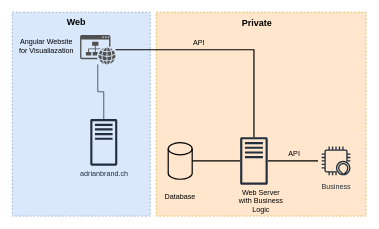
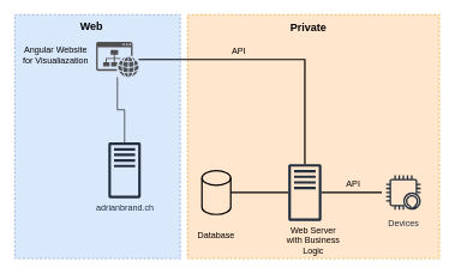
  <mxCell id="0" />
  <mxCell id="1" parent="0" />
  <mxCell id="2" value="" style="rounded=0;whiteSpace=wrap;html=1;dashed=1;fillColor=#ffe6cc;strokeColor=#d79b00;" parent="1" vertex="1"><mxGeometry x="260" y="20" width="350" height="340" as="geometry" /></mxCell>
  <mxCell id="3" value="&lt;b style=&quot;font-size: 15px;&quot;&gt;Private&lt;/b&gt;" style="text;html=1;strokeColor=none;fillColor=none;align=center;verticalAlign=middle;whiteSpace=wrap;rounded=0;dashed=1;fontSize=15;" parent="1" vertex="1"><mxGeometry x="408" y="27" width="40" height="20" as="geometry" /></mxCell>
  <mxCell id="4" value="" style="rounded=0;whiteSpace=wrap;html=1;dashed=1;fillColor=#dae8fc;strokeColor=#6c8ebf;" parent="1" vertex="1"><mxGeometry x="20" y="20" width="230" height="340" as="geometry" /></mxCell>
  <mxCell id="5" style="edgeStyle=orthogonalEdgeStyle;rounded=0;orthogonalLoop=1;jettySize=auto;html=1;endArrow=none;endFill=0;strokeWidth=2;" parent="1" source="13" target="12" edge="1"><mxGeometry relative="1" as="geometry" /></mxCell>
  <mxCell id="6" value="API" style="text;html=1;resizable=0;points=[];align=center;verticalAlign=middle;labelBackgroundColor=#FFE6CC;" parent="5" vertex="1" connectable="0"><mxGeometry x="-0.097" y="1" relative="1" as="geometry"><mxPoint x="-32" y="-11" as="offset" /></mxGeometry></mxCell>
  <mxCell id="7" style="edgeStyle=orthogonalEdgeStyle;rounded=0;orthogonalLoop=1;jettySize=auto;html=1;endArrow=none;endFill=0;" parent="1" source="8" target="13" edge="1"><mxGeometry relative="1" as="geometry" /></mxCell>
  <mxCell id="8" value="adrianbrand.ch&lt;br&gt;" style="outlineConnect=0;fontColor=#232F3E;gradientColor=none;fillColor=#232F3E;strokeColor=none;dashed=0;verticalLabelPosition=bottom;verticalAlign=top;align=center;html=1;fontSize=12;fontStyle=0;aspect=fixed;pointerEvents=1;shape=mxgraph.aws4.traditional_server;" parent="1" vertex="1"><mxGeometry x="150" y="198" width="45" height="78" as="geometry" /></mxCell>
  <mxCell id="9" style="edgeStyle=orthogonalEdgeStyle;rounded=0;orthogonalLoop=1;jettySize=auto;html=1;endArrow=none;endFill=0;strokeWidth=2;" parent="1" source="10" target="12" edge="1"><mxGeometry relative="1" as="geometry" /></mxCell>
  <mxCell id="10" value="" style="strokeWidth=2;html=1;shape=mxgraph.flowchart.database;whiteSpace=wrap;fillColor=#FFE6CC;" parent="1" vertex="1"><mxGeometry x="280" y="237.5" width="40" height="61" as="geometry" /></mxCell>
  <mxCell id="11" style="edgeStyle=orthogonalEdgeStyle;rounded=0;orthogonalLoop=1;jettySize=auto;html=1;endArrow=none;endFill=0;strokeWidth=2;" parent="1" source="12" target="18" edge="1"><mxGeometry relative="1" as="geometry"><Array as="points"><mxPoint x="490" y="268" /><mxPoint x="490" y="268" /></Array></mxGeometry></mxCell>
  <mxCell id="12" value="" style="outlineConnect=0;fontColor=#232F3E;gradientColor=none;fillColor=#232F3E;strokeColor=none;dashed=0;verticalLabelPosition=bottom;verticalAlign=top;align=center;html=1;fontSize=12;fontStyle=0;aspect=fixed;pointerEvents=1;shape=mxgraph.aws4.traditional_server;" parent="1" vertex="1"><mxGeometry x="400" y="228" width="46" height="80" as="geometry" /></mxCell>
  <mxCell id="13" value="" style="pointerEvents=1;shadow=0;dashed=0;html=1;strokeColor=none;fillColor=#505050;labelPosition=center;verticalLabelPosition=bottom;verticalAlign=top;outlineConnect=0;align=center;shape=mxgraph.office.concepts.website;" parent="1" vertex="1"><mxGeometry x="133" y="58" width="59" height="49" as="geometry" /></mxCell>
  <mxCell id="14" value="Angular Website&lt;br&gt;for Visualiazation" style="text;html=1;strokeColor=none;fillColor=none;align=center;verticalAlign=middle;whiteSpace=wrap;rounded=0;" parent="1" vertex="1"><mxGeometry x="27" y="67" width="100" height="20" as="geometry" /></mxCell>
  <mxCell id="15" value="&lt;b style=&quot;font-size: 15px;&quot;&gt;Web&lt;/b&gt;" style="text;html=1;strokeColor=none;fillColor=none;align=center;verticalAlign=middle;whiteSpace=wrap;rounded=0;dashed=1;fontSize=15;" parent="1" vertex="1"><mxGeometry x="107" y="26" width="40" height="20" as="geometry" /></mxCell>
  <mxCell id="16" value="Database" style="text;html=1;strokeColor=none;fillColor=none;align=center;verticalAlign=middle;whiteSpace=wrap;rounded=0;dashed=1;" parent="1" vertex="1"><mxGeometry x="280" y="318" width="40" height="20" as="geometry" /></mxCell>
  <mxCell id="17" value="Web Server&lt;br&gt;with Business Logic" style="text;html=1;strokeColor=none;fillColor=none;align=center;verticalAlign=middle;whiteSpace=wrap;rounded=0;dashed=1;" parent="1" vertex="1"><mxGeometry x="385" y="325" width="100" height="20" as="geometry" /></mxCell>
- <mxCell id="18" value="Business" style="outlineConnect=0;fontColor=#232F3E;gradientColor=none;strokeColor=#232F3E;fillColor=#FFE6CC;dashed=0;verticalLabelPosition=bottom;verticalAlign=top;align=center;html=1;fontSize=12;fontStyle=0;aspect=fixed;shape=mxgraph.aws4.resourceIcon;resIcon=mxgraph.aws4.alexa_enabled_device;" parent="1" vertex="1"><mxGeometry x="530" y="238" width="60" height="60" as="geometry" /></mxCell>
+ <mxCell id="18" value="Devices" style="outlineConnect=0;fontColor=#232F3E;gradientColor=none;strokeColor=#232F3E;fillColor=#FFE6CC;dashed=0;verticalLabelPosition=bottom;verticalAlign=top;align=center;html=1;fontSize=12;fontStyle=0;aspect=fixed;shape=mxgraph.aws4.resourceIcon;resIcon=mxgraph.aws4.alexa_enabled_device;" parent="1" vertex="1"><mxGeometry x="530" y="238" width="60" height="60" as="geometry" /></mxCell>
  <mxCell id="19" value="API" style="text;html=1;resizable=0;points=[];align=center;verticalAlign=middle;labelBackgroundColor=#FFE6CC;" parent="1" vertex="1" connectable="0"><mxGeometry x="521" y="267" as="geometry"><mxPoint x="-32" y="-11" as="offset" /></mxGeometry></mxCell>
